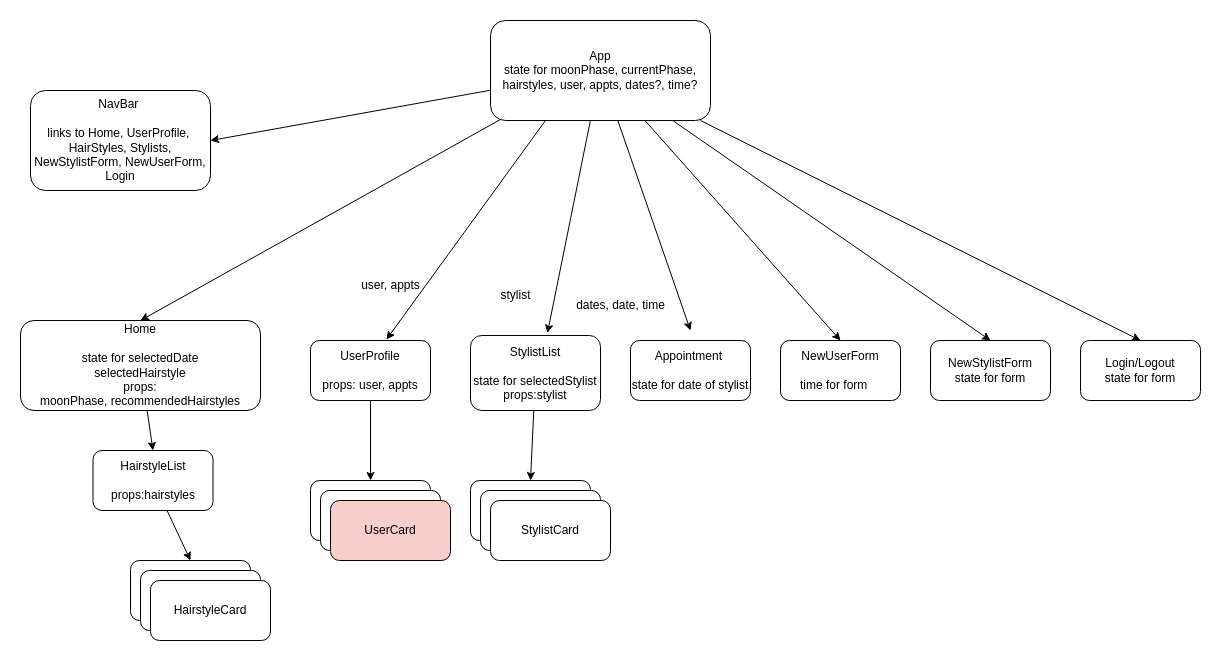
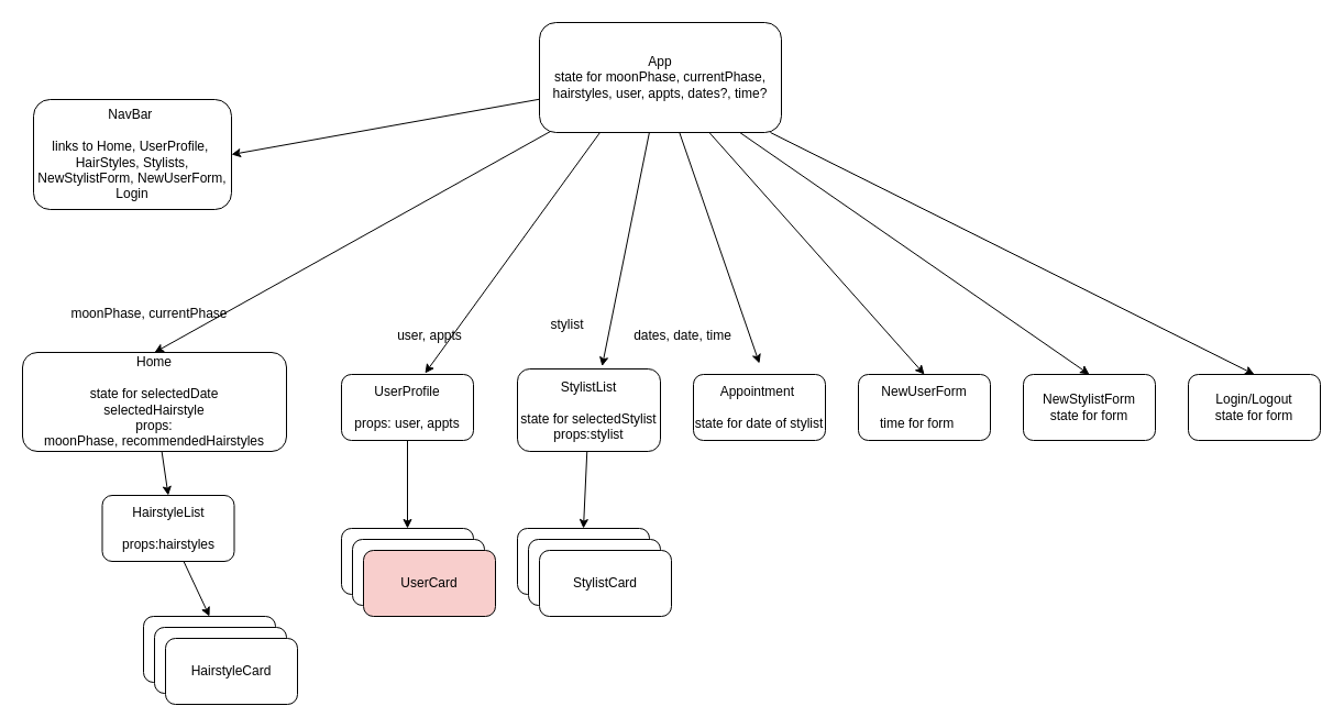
  <mxCell id="0" />
  <mxCell id="1" parent="0" />
  <mxCell id="2" style="edgeStyle=none;html=1;entryX=1;entryY=0.5;entryDx=0;entryDy=0;" edge="1" parent="1" source="10" target="11"><mxGeometry relative="1" as="geometry" /></mxCell>
  <mxCell id="3" style="edgeStyle=none;html=1;exitX=0.047;exitY=0.988;exitDx=0;exitDy=0;entryX=0.5;entryY=0;entryDx=0;entryDy=0;exitPerimeter=0;" edge="1" parent="1" source="10" target="13"><mxGeometry relative="1" as="geometry" /></mxCell>
  <mxCell id="4" style="edgeStyle=none;html=1;entryX=0.633;entryY=-0.017;entryDx=0;entryDy=0;entryPerimeter=0;exitX=0.25;exitY=1;exitDx=0;exitDy=0;" edge="1" parent="1" source="10" target="15"><mxGeometry relative="1" as="geometry" /></mxCell>
  <mxCell id="5" style="edgeStyle=none;html=1;entryX=0.592;entryY=-0.033;entryDx=0;entryDy=0;entryPerimeter=0;" edge="1" parent="1" source="10" target="17"><mxGeometry relative="1" as="geometry" /></mxCell>
  <mxCell id="6" style="edgeStyle=none;html=1;" edge="1" parent="1" source="10"><mxGeometry relative="1" as="geometry"><mxPoint x="690" y="330" as="targetPoint" /></mxGeometry></mxCell>
  <mxCell id="7" style="edgeStyle=none;html=1;entryX=0.5;entryY=0;entryDx=0;entryDy=0;" edge="1" parent="1" source="10" target="30"><mxGeometry relative="1" as="geometry" /></mxCell>
  <mxCell id="8" style="edgeStyle=none;html=1;entryX=0.5;entryY=0;entryDx=0;entryDy=0;" edge="1" parent="1" source="10"><mxGeometry relative="1" as="geometry"><mxPoint x="990" y="340" as="targetPoint" /></mxGeometry></mxCell>
  <mxCell id="9" style="edgeStyle=none;html=1;entryX=0.5;entryY=0;entryDx=0;entryDy=0;" edge="1" parent="1" source="10" target="32"><mxGeometry relative="1" as="geometry" /></mxCell>
  <mxCell id="10" value="App&lt;br&gt;state for moonPhase, currentPhase, hairstyles, user, appts, dates?, time?" style="rounded=1;whiteSpace=wrap;html=1;" vertex="1" parent="1"><mxGeometry x="490" y="20" width="220" height="100" as="geometry" /></mxCell>
  <mxCell id="11" value="NavBar&amp;nbsp;&lt;br&gt;&lt;br&gt;links to Home, UserProfile,&amp;nbsp; HairStyles, Stylists, NewStylistForm, NewUserForm, Login" style="rounded=1;whiteSpace=wrap;html=1;" vertex="1" parent="1"><mxGeometry x="30" y="90" width="180" height="100" as="geometry" /></mxCell>
  <mxCell id="12" style="edgeStyle=none;html=1;entryX=0.5;entryY=0;entryDx=0;entryDy=0;" edge="1" parent="1" source="13" target="19"><mxGeometry relative="1" as="geometry" /></mxCell>
  <mxCell id="13" value="Home&lt;br&gt;&lt;br&gt;state for selectedDate&lt;br&gt;selectedHairstyle&lt;br&gt;props:&lt;br&gt;moonPhase, recommendedHairstyles" style="rounded=1;whiteSpace=wrap;html=1;" vertex="1" parent="1"><mxGeometry x="20" y="320" width="240" height="90" as="geometry" /></mxCell>
  <mxCell id="14" style="edgeStyle=none;html=1;entryX=0.5;entryY=0;entryDx=0;entryDy=0;" edge="1" parent="1" source="15" target="20"><mxGeometry relative="1" as="geometry" /></mxCell>
  <mxCell id="15" value="UserProfile&lt;br&gt;&lt;br&gt;props: user, appts" style="rounded=1;whiteSpace=wrap;html=1;" vertex="1" parent="1"><mxGeometry x="310" y="340" width="120" height="60" as="geometry" /></mxCell>
  <mxCell id="16" style="edgeStyle=none;html=1;entryX=0.5;entryY=0;entryDx=0;entryDy=0;" edge="1" parent="1" source="17" target="23"><mxGeometry relative="1" as="geometry" /></mxCell>
  <mxCell id="17" value="StylistList&lt;br&gt;&lt;br&gt;state for selectedStylist&lt;br&gt;props:stylist" style="rounded=1;whiteSpace=wrap;html=1;" vertex="1" parent="1"><mxGeometry x="470" y="335" width="130" height="75" as="geometry" /></mxCell>
  <mxCell id="18" style="edgeStyle=none;html=1;entryX=0.5;entryY=0;entryDx=0;entryDy=0;" edge="1" parent="1" source="19" target="26"><mxGeometry relative="1" as="geometry" /></mxCell>
  <mxCell id="19" value="HairstyleList&lt;br&gt;&lt;br&gt;props:hairstyles" style="rounded=1;whiteSpace=wrap;html=1;" vertex="1" parent="1"><mxGeometry x="92.5" y="450" width="120" height="60" as="geometry" /></mxCell>
  <mxCell id="20" value="" style="rounded=1;whiteSpace=wrap;html=1;" vertex="1" parent="1"><mxGeometry x="310" y="480" width="120" height="60" as="geometry" /></mxCell>
  <mxCell id="21" value="" style="rounded=1;whiteSpace=wrap;html=1;" vertex="1" parent="1"><mxGeometry x="320" y="490" width="120" height="60" as="geometry" /></mxCell>
  <mxCell id="22" value="UserCard" style="rounded=1;whiteSpace=wrap;html=1;fillColor=#f8cecc;" vertex="1" parent="1"><mxGeometry x="330" y="500" width="120" height="60" as="geometry" /></mxCell>
  <mxCell id="23" value="" style="rounded=1;whiteSpace=wrap;html=1;" vertex="1" parent="1"><mxGeometry x="470" y="480" width="120" height="60" as="geometry" /></mxCell>
  <mxCell id="24" value="" style="rounded=1;whiteSpace=wrap;html=1;" vertex="1" parent="1"><mxGeometry x="480" y="490" width="120" height="60" as="geometry" /></mxCell>
  <mxCell id="25" value="StylistCard" style="rounded=1;whiteSpace=wrap;html=1;" vertex="1" parent="1"><mxGeometry x="490" y="500" width="120" height="60" as="geometry" /></mxCell>
  <mxCell id="26" value="" style="rounded=1;whiteSpace=wrap;html=1;" vertex="1" parent="1"><mxGeometry x="130" y="560" width="120" height="60" as="geometry" /></mxCell>
  <mxCell id="27" value="" style="rounded=1;whiteSpace=wrap;html=1;" vertex="1" parent="1"><mxGeometry x="140" y="570" width="120" height="60" as="geometry" /></mxCell>
  <mxCell id="28" value="HairstyleCard" style="rounded=1;whiteSpace=wrap;html=1;" vertex="1" parent="1"><mxGeometry x="150" y="580" width="120" height="60" as="geometry" /></mxCell>
  <mxCell id="29" value="Appointment&amp;nbsp;&lt;br&gt;&lt;br&gt;state for date of stylist" style="rounded=1;whiteSpace=wrap;html=1;" vertex="1" parent="1"><mxGeometry x="630" y="340" width="120" height="60" as="geometry" /></mxCell>
  <mxCell id="30" value="NewUserForm&lt;br&gt;&lt;br&gt;time for form&lt;span style=&quot;white-space: pre;&quot;&gt;&#09;&lt;/span&gt;" style="rounded=1;whiteSpace=wrap;html=1;" vertex="1" parent="1"><mxGeometry x="780" y="340" width="120" height="60" as="geometry" /></mxCell>
  <mxCell id="31" value="NewStylistForm&lt;br&gt;state for form" style="rounded=1;whiteSpace=wrap;html=1;" vertex="1" parent="1"><mxGeometry x="930" y="340" width="120" height="60" as="geometry" /></mxCell>
  <mxCell id="32" value="Login/Logout&lt;br&gt;state for form" style="rounded=1;whiteSpace=wrap;html=1;" vertex="1" parent="1"><mxGeometry x="1080" y="340" width="120" height="60" as="geometry" /></mxCell>
- <mxCell id="33" value="user, appts" style="text;html=1;align=center;verticalAlign=middle;resizable=0;points=[];autosize=1;strokeColor=none;fillColor=none;" vertex="1" parent="1"><mxGeometry x="350" y="270" width="80" height="30" as="geometry" /></mxCell>
+ <mxCell id="33" value="user, appts" style="text;html=1;align=center;verticalAlign=middle;resizable=0;points=[];autosize=1;strokeColor=none;fillColor=none;" vertex="1" parent="1"><mxGeometry x="350" y="290" width="80" height="30" as="geometry" /></mxCell>
  <mxCell id="34" value="stylist" style="text;html=1;align=center;verticalAlign=middle;resizable=0;points=[];autosize=1;strokeColor=none;fillColor=none;" vertex="1" parent="1"><mxGeometry x="490" y="280" width="50" height="30" as="geometry" /></mxCell>
+ <mxCell id="35" value="moonPhase, currentPhase" style="text;html=1;align=center;verticalAlign=middle;resizable=0;points=[];autosize=1;strokeColor=none;fillColor=none;" vertex="1" parent="1"><mxGeometry x="50" y="270" width="170" height="30" as="geometry" /></mxCell>
  <mxCell id="36" value="dates, date, time" style="text;html=1;align=center;verticalAlign=middle;resizable=0;points=[];autosize=1;strokeColor=none;fillColor=none;" vertex="1" parent="1"><mxGeometry x="565" y="290" width="110" height="30" as="geometry" /></mxCell>
